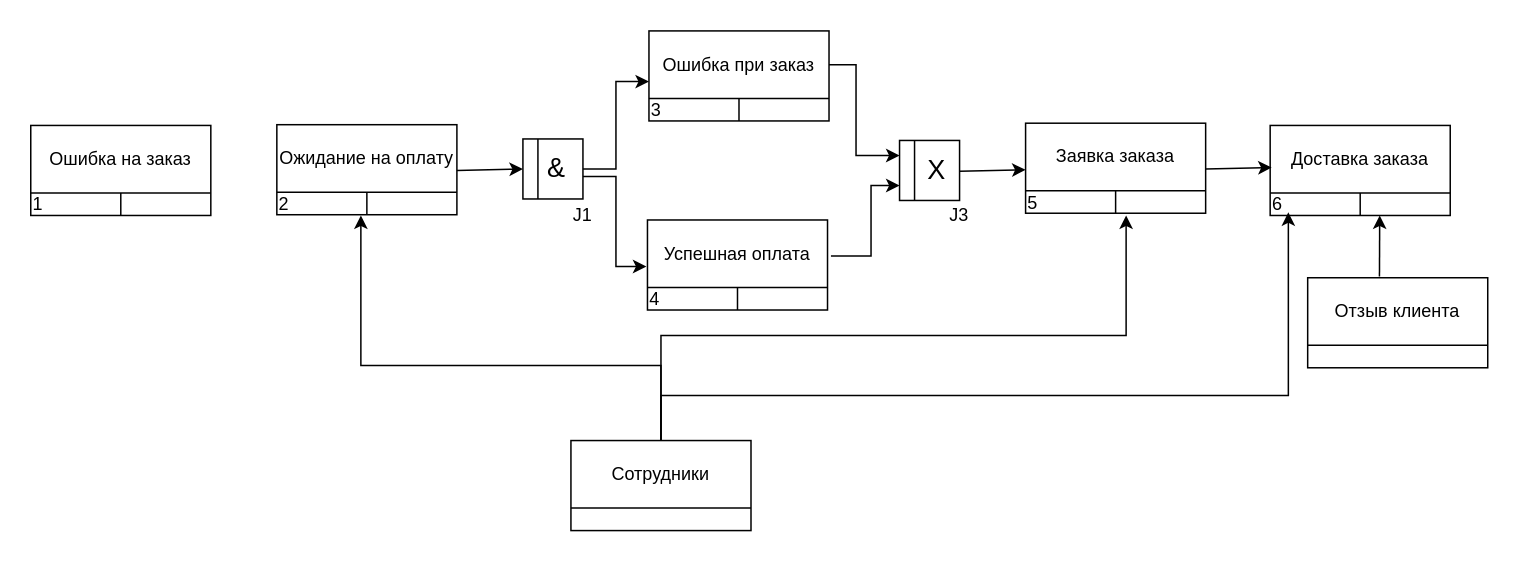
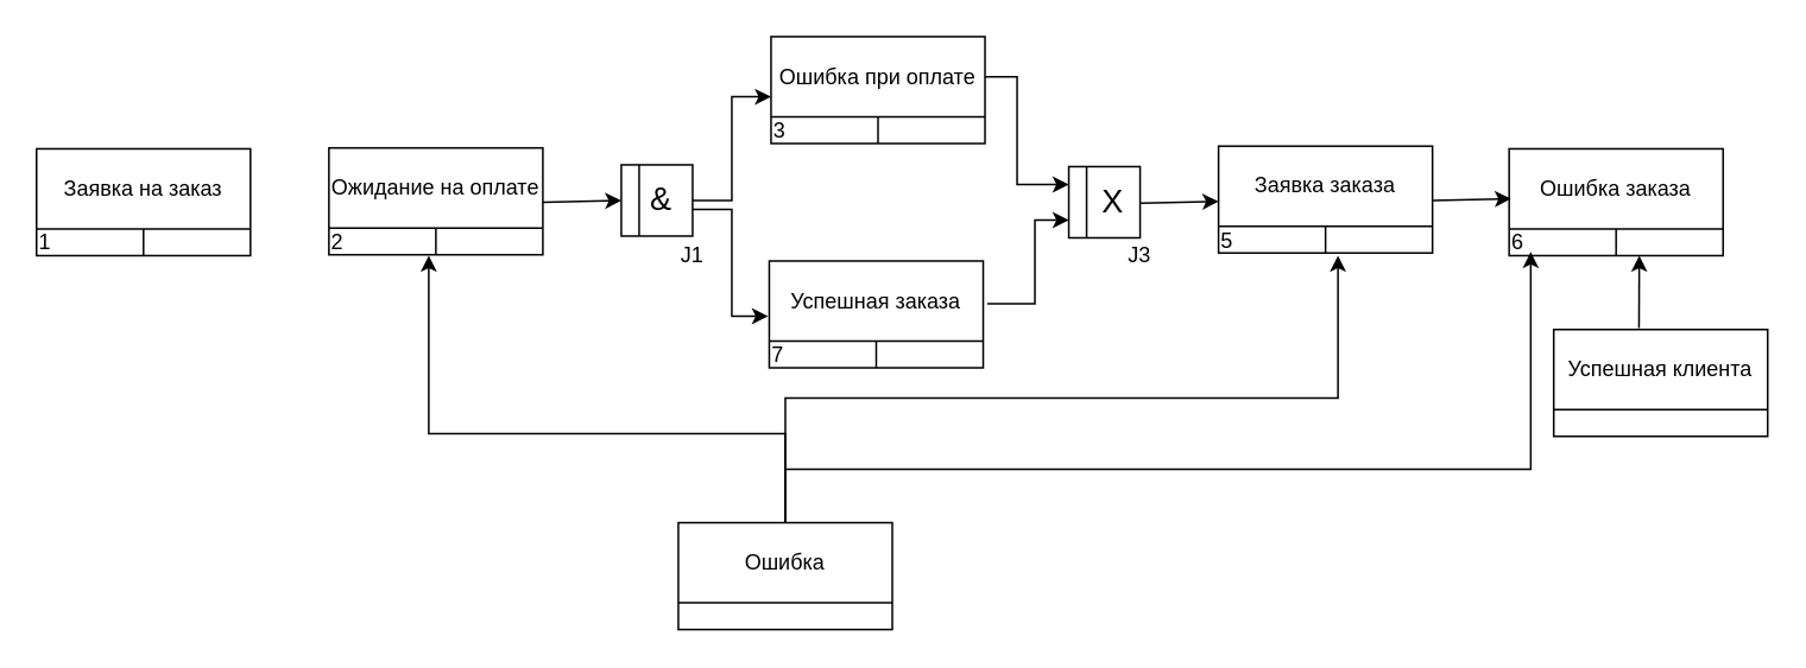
  <mxCell id="0" />
  <mxCell id="1" parent="0" />
  <mxCell id="2" value="" style="rounded=0;whiteSpace=wrap;html=1;" vertex="1" parent="1"><mxGeometry x="20" y="83" width="120" height="60" as="geometry" /></mxCell>
  <mxCell id="3" value="" style="endArrow=none;html=1;rounded=0;entryX=1;entryY=0.75;entryDx=0;entryDy=0;exitX=0;exitY=0.75;exitDx=0;exitDy=0;" edge="1" parent="1" source="2" target="2"><mxGeometry width="50" height="50" relative="1" as="geometry"><mxPoint x="-80" y="273" as="sourcePoint" /><mxPoint x="-30" y="223" as="targetPoint" /></mxGeometry></mxCell>
  <mxCell id="4" value="" style="endArrow=none;html=1;rounded=0;" edge="1" parent="1"><mxGeometry width="50" height="50" relative="1" as="geometry"><mxPoint x="80" y="143" as="sourcePoint" /><mxPoint x="80" y="128" as="targetPoint" /></mxGeometry></mxCell>
- <mxCell id="5" value="Ошибка на заказ" style="text;html=1;strokeColor=none;fillColor=none;align=center;verticalAlign=middle;whiteSpace=wrap;rounded=0;" vertex="1" parent="1"><mxGeometry x="20" y="83" width="120" height="45" as="geometry" /></mxCell>
+ <mxCell id="5" value="Заявка на заказ" style="text;html=1;strokeColor=none;fillColor=none;align=center;verticalAlign=middle;whiteSpace=wrap;rounded=0;" vertex="1" parent="1"><mxGeometry x="20" y="83" width="120" height="45" as="geometry" /></mxCell>
  <mxCell id="6" value="1" style="text;html=1;strokeColor=none;fillColor=none;align=center;verticalAlign=middle;whiteSpace=wrap;rounded=0;" vertex="1" parent="1"><mxGeometry x="20" y="126" width="10" height="20" as="geometry" /></mxCell>
  <mxCell id="7" value="" style="rounded=0;whiteSpace=wrap;html=1;" vertex="1" parent="1"><mxGeometry x="184" y="82.5" width="120" height="60" as="geometry" /></mxCell>
  <mxCell id="8" value="" style="endArrow=none;html=1;rounded=0;entryX=1;entryY=0.75;entryDx=0;entryDy=0;exitX=0;exitY=0.75;exitDx=0;exitDy=0;" edge="1" parent="1" source="7" target="7"><mxGeometry width="50" height="50" relative="1" as="geometry"><mxPoint x="84" y="272.5" as="sourcePoint" /><mxPoint x="134" y="222.5" as="targetPoint" /></mxGeometry></mxCell>
  <mxCell id="9" value="" style="endArrow=none;html=1;rounded=0;" edge="1" parent="1"><mxGeometry width="50" height="50" relative="1" as="geometry"><mxPoint x="244" y="142.5" as="sourcePoint" /><mxPoint x="244" y="127.5" as="targetPoint" /></mxGeometry></mxCell>
- <mxCell id="10" value="Ожидание на оплату" style="text;html=1;strokeColor=none;fillColor=none;align=center;verticalAlign=middle;whiteSpace=wrap;rounded=0;" vertex="1" parent="1"><mxGeometry x="184" y="82.5" width="120" height="45" as="geometry" /></mxCell>
+ <mxCell id="10" value="Ожидание на оплате" style="text;html=1;strokeColor=none;fillColor=none;align=center;verticalAlign=middle;whiteSpace=wrap;rounded=0;" vertex="1" parent="1"><mxGeometry x="184" y="82.5" width="120" height="45" as="geometry" /></mxCell>
  <mxCell id="11" value="2" style="text;html=1;strokeColor=none;fillColor=none;align=center;verticalAlign=middle;whiteSpace=wrap;rounded=0;" vertex="1" parent="1"><mxGeometry x="184" y="125.5" width="10" height="20" as="geometry" /></mxCell>
  <mxCell id="12" value="" style="whiteSpace=wrap;html=1;aspect=fixed;" vertex="1" parent="1"><mxGeometry x="348" y="92" width="40" height="40" as="geometry" /></mxCell>
  <mxCell id="13" value="" style="endArrow=none;html=1;rounded=0;entryX=0.25;entryY=0;entryDx=0;entryDy=0;exitX=0.25;exitY=1;exitDx=0;exitDy=0;" edge="1" parent="1" source="12" target="12"><mxGeometry width="50" height="50" relative="1" as="geometry"><mxPoint x="318" y="192" as="sourcePoint" /><mxPoint x="368" y="142" as="targetPoint" /></mxGeometry></mxCell>
  <mxCell id="14" value="&lt;font style=&quot;font-size: 18px;&quot;&gt;&amp;amp;&amp;nbsp;&lt;/font&gt;" style="text;html=1;strokeColor=none;fillColor=none;align=center;verticalAlign=middle;whiteSpace=wrap;rounded=0;" vertex="1" parent="1"><mxGeometry x="358" y="97" width="30" height="30" as="geometry" /></mxCell>
  <mxCell id="15" value="" style="rounded=0;whiteSpace=wrap;html=1;" vertex="1" parent="1"><mxGeometry x="432" y="20" width="120" height="60" as="geometry" /></mxCell>
  <mxCell id="16" value="" style="endArrow=none;html=1;rounded=0;entryX=1;entryY=0.75;entryDx=0;entryDy=0;exitX=0;exitY=0.75;exitDx=0;exitDy=0;" edge="1" parent="1" source="15" target="15"><mxGeometry width="50" height="50" relative="1" as="geometry"><mxPoint x="332" y="210" as="sourcePoint" /><mxPoint x="382" y="160" as="targetPoint" /></mxGeometry></mxCell>
  <mxCell id="17" value="" style="endArrow=none;html=1;rounded=0;" edge="1" parent="1"><mxGeometry width="50" height="50" relative="1" as="geometry"><mxPoint x="492" y="80" as="sourcePoint" /><mxPoint x="492" y="65" as="targetPoint" /></mxGeometry></mxCell>
- <mxCell id="18" value="Ошибка при заказ" style="text;html=1;strokeColor=none;fillColor=none;align=center;verticalAlign=middle;whiteSpace=wrap;rounded=0;" vertex="1" parent="1"><mxGeometry x="432" y="20" width="120" height="45" as="geometry" /></mxCell>
+ <mxCell id="18" value="Ошибка при оплате" style="text;html=1;strokeColor=none;fillColor=none;align=center;verticalAlign=middle;whiteSpace=wrap;rounded=0;" vertex="1" parent="1"><mxGeometry x="432" y="20" width="120" height="45" as="geometry" /></mxCell>
  <mxCell id="19" value="3" style="text;html=1;strokeColor=none;fillColor=none;align=center;verticalAlign=middle;whiteSpace=wrap;rounded=0;" vertex="1" parent="1"><mxGeometry x="432" y="63" width="10" height="20" as="geometry" /></mxCell>
  <mxCell id="20" value="" style="rounded=0;whiteSpace=wrap;html=1;" vertex="1" parent="1"><mxGeometry x="431" y="146" width="120" height="60" as="geometry" /></mxCell>
  <mxCell id="21" value="" style="endArrow=none;html=1;rounded=0;entryX=1;entryY=0.75;entryDx=0;entryDy=0;exitX=0;exitY=0.75;exitDx=0;exitDy=0;" edge="1" parent="1" source="20" target="20"><mxGeometry width="50" height="50" relative="1" as="geometry"><mxPoint x="331" y="336" as="sourcePoint" /><mxPoint x="381" y="286" as="targetPoint" /></mxGeometry></mxCell>
  <mxCell id="22" value="" style="endArrow=none;html=1;rounded=0;" edge="1" parent="1"><mxGeometry width="50" height="50" relative="1" as="geometry"><mxPoint x="491" y="206" as="sourcePoint" /><mxPoint x="491" y="191" as="targetPoint" /></mxGeometry></mxCell>
- <mxCell id="23" value="Успешная оплата" style="text;html=1;strokeColor=none;fillColor=none;align=center;verticalAlign=middle;whiteSpace=wrap;rounded=0;" vertex="1" parent="1"><mxGeometry x="431" y="146" width="120" height="45" as="geometry" /></mxCell>
- <mxCell id="24" value="4" style="text;html=1;strokeColor=none;fillColor=none;align=center;verticalAlign=middle;whiteSpace=wrap;rounded=0;" vertex="1" parent="1"><mxGeometry x="431" y="189" width="10" height="20" as="geometry" /></mxCell>
+ <mxCell id="23" value="Успешная заказа" style="text;html=1;strokeColor=none;fillColor=none;align=center;verticalAlign=middle;whiteSpace=wrap;rounded=0;" vertex="1" parent="1"><mxGeometry x="431" y="146" width="120" height="45" as="geometry" /></mxCell>
+ <mxCell id="24" value="7" style="text;html=1;strokeColor=none;fillColor=none;align=center;verticalAlign=middle;whiteSpace=wrap;rounded=0;" vertex="1" parent="1"><mxGeometry x="431" y="189" width="10" height="20" as="geometry" /></mxCell>
  <mxCell id="25" value="" style="rounded=0;whiteSpace=wrap;html=1;" vertex="1" parent="1"><mxGeometry x="683" y="81.5" width="120" height="60" as="geometry" /></mxCell>
  <mxCell id="26" value="" style="endArrow=none;html=1;rounded=0;entryX=1;entryY=0.75;entryDx=0;entryDy=0;exitX=0;exitY=0.75;exitDx=0;exitDy=0;" edge="1" parent="1" source="25" target="25"><mxGeometry width="50" height="50" relative="1" as="geometry"><mxPoint x="583" y="271.5" as="sourcePoint" /><mxPoint x="633" y="221.5" as="targetPoint" /></mxGeometry></mxCell>
  <mxCell id="27" value="" style="endArrow=none;html=1;rounded=0;" edge="1" parent="1"><mxGeometry width="50" height="50" relative="1" as="geometry"><mxPoint x="743" y="141.5" as="sourcePoint" /><mxPoint x="743" y="126.5" as="targetPoint" /></mxGeometry></mxCell>
  <mxCell id="28" value="Заявка заказа" style="text;html=1;strokeColor=none;fillColor=none;align=center;verticalAlign=middle;whiteSpace=wrap;rounded=0;" vertex="1" parent="1"><mxGeometry x="683" y="81.5" width="120" height="45" as="geometry" /></mxCell>
  <mxCell id="29" value="5" style="text;html=1;strokeColor=none;fillColor=none;align=center;verticalAlign=middle;whiteSpace=wrap;rounded=0;" vertex="1" parent="1"><mxGeometry x="683" y="124.5" width="10" height="20" as="geometry" /></mxCell>
  <mxCell id="30" value="" style="rounded=0;whiteSpace=wrap;html=1;" vertex="1" parent="1"><mxGeometry x="846" y="83" width="120" height="60" as="geometry" /></mxCell>
  <mxCell id="31" value="" style="endArrow=none;html=1;rounded=0;entryX=1;entryY=0.75;entryDx=0;entryDy=0;exitX=0;exitY=0.75;exitDx=0;exitDy=0;" edge="1" parent="1" source="30" target="30"><mxGeometry width="50" height="50" relative="1" as="geometry"><mxPoint x="746" y="273" as="sourcePoint" /><mxPoint x="796" y="223" as="targetPoint" /></mxGeometry></mxCell>
  <mxCell id="32" value="" style="endArrow=none;html=1;rounded=0;" edge="1" parent="1"><mxGeometry width="50" height="50" relative="1" as="geometry"><mxPoint x="906" y="143" as="sourcePoint" /><mxPoint x="906" y="128" as="targetPoint" /></mxGeometry></mxCell>
- <mxCell id="33" value="Доставка заказа" style="text;html=1;strokeColor=none;fillColor=none;align=center;verticalAlign=middle;whiteSpace=wrap;rounded=0;" vertex="1" parent="1"><mxGeometry x="846" y="83" width="120" height="45" as="geometry" /></mxCell>
+ <mxCell id="33" value="Ошибка заказа" style="text;html=1;strokeColor=none;fillColor=none;align=center;verticalAlign=middle;whiteSpace=wrap;rounded=0;" vertex="1" parent="1"><mxGeometry x="846" y="83" width="120" height="45" as="geometry" /></mxCell>
  <mxCell id="34" value="6" style="text;html=1;strokeColor=none;fillColor=none;align=center;verticalAlign=middle;whiteSpace=wrap;rounded=0;" vertex="1" parent="1"><mxGeometry x="846" y="126" width="10" height="20" as="geometry" /></mxCell>
  <mxCell id="35" value="" style="rounded=0;whiteSpace=wrap;html=1;" vertex="1" parent="1"><mxGeometry x="871" y="184.5" width="120" height="60" as="geometry" /></mxCell>
  <mxCell id="36" value="" style="endArrow=none;html=1;rounded=0;entryX=1;entryY=0.75;entryDx=0;entryDy=0;exitX=0;exitY=0.75;exitDx=0;exitDy=0;" edge="1" parent="1" source="35" target="35"><mxGeometry width="50" height="50" relative="1" as="geometry"><mxPoint x="771" y="374.5" as="sourcePoint" /><mxPoint x="821" y="324.5" as="targetPoint" /></mxGeometry></mxCell>
- <mxCell id="37" value="Отзыв клиента" style="text;html=1;strokeColor=none;fillColor=none;align=center;verticalAlign=middle;whiteSpace=wrap;rounded=0;" vertex="1" parent="1"><mxGeometry x="871" y="184.5" width="120" height="45" as="geometry" /></mxCell>
+ <mxCell id="37" value="Успешная клиента" style="text;html=1;strokeColor=none;fillColor=none;align=center;verticalAlign=middle;whiteSpace=wrap;rounded=0;" vertex="1" parent="1"><mxGeometry x="871" y="184.5" width="120" height="45" as="geometry" /></mxCell>
  <mxCell id="38" value="" style="rounded=0;whiteSpace=wrap;html=1;" vertex="1" parent="1"><mxGeometry x="380" y="293" width="120" height="60" as="geometry" /></mxCell>
  <mxCell id="39" value="" style="endArrow=none;html=1;rounded=0;entryX=1;entryY=0.75;entryDx=0;entryDy=0;exitX=0;exitY=0.75;exitDx=0;exitDy=0;" edge="1" parent="1" source="38" target="38"><mxGeometry width="50" height="50" relative="1" as="geometry"><mxPoint x="280" y="483" as="sourcePoint" /><mxPoint x="330" y="433" as="targetPoint" /></mxGeometry></mxCell>
- <mxCell id="40" value="Сотрудники" style="text;html=1;strokeColor=none;fillColor=none;align=center;verticalAlign=middle;whiteSpace=wrap;rounded=0;" vertex="1" parent="1"><mxGeometry x="380" y="293" width="120" height="45" as="geometry" /></mxCell>
+ <mxCell id="40" value="Ошибка" style="text;html=1;strokeColor=none;fillColor=none;align=center;verticalAlign=middle;whiteSpace=wrap;rounded=0;" vertex="1" parent="1"><mxGeometry x="380" y="293" width="120" height="45" as="geometry" /></mxCell>
  <mxCell id="41" value="" style="whiteSpace=wrap;html=1;aspect=fixed;" vertex="1" parent="1"><mxGeometry x="599" y="93" width="40" height="40" as="geometry" /></mxCell>
  <mxCell id="42" value="" style="endArrow=none;html=1;rounded=0;entryX=0.25;entryY=0;entryDx=0;entryDy=0;exitX=0.25;exitY=1;exitDx=0;exitDy=0;" edge="1" parent="1" source="41" target="41"><mxGeometry width="50" height="50" relative="1" as="geometry"><mxPoint x="569" y="193" as="sourcePoint" /><mxPoint x="619" y="143" as="targetPoint" /></mxGeometry></mxCell>
  <mxCell id="43" value="&lt;font style=&quot;font-size: 18px;&quot;&gt;X&lt;/font&gt;" style="text;html=1;strokeColor=none;fillColor=none;align=center;verticalAlign=middle;whiteSpace=wrap;rounded=0;" vertex="1" parent="1"><mxGeometry x="609" y="98" width="30" height="30" as="geometry" /></mxCell>
  <mxCell id="44" value="" style="endArrow=classic;html=1;rounded=0;exitX=1;exitY=0.5;exitDx=0;exitDy=0;entryX=0;entryY=0.5;entryDx=0;entryDy=0;" edge="1" parent="1"><mxGeometry width="50" height="50" relative="1" as="geometry"><mxPoint x="304" y="113" as="sourcePoint" /><mxPoint x="348" y="112" as="targetPoint" /></mxGeometry></mxCell>
  <mxCell id="45" value="" style="endArrow=classic;html=1;rounded=0;exitX=1;exitY=0.5;exitDx=0;exitDy=0;entryX=0;entryY=0.75;entryDx=0;entryDy=0;edgeStyle=elbowEdgeStyle;" edge="1" parent="1" source="14" target="18"><mxGeometry width="50" height="50" relative="1" as="geometry"><mxPoint x="314" y="123" as="sourcePoint" /><mxPoint x="358" y="122" as="targetPoint" /></mxGeometry></mxCell>
  <mxCell id="46" value="" style="endArrow=classic;html=1;rounded=0;entryX=-0.006;entryY=0.578;entryDx=0;entryDy=0;edgeStyle=elbowEdgeStyle;entryPerimeter=0;exitX=1;exitY=0.5;exitDx=0;exitDy=0;" edge="1" parent="1"><mxGeometry width="50" height="50" relative="1" as="geometry"><mxPoint x="388" y="117" as="sourcePoint" /><mxPoint x="430.28" y="177.01" as="targetPoint" /><Array as="points"><mxPoint x="410" y="143" /></Array></mxGeometry></mxCell>
  <mxCell id="47" value="" style="endArrow=classic;html=1;rounded=0;exitX=1;exitY=0.5;exitDx=0;exitDy=0;entryX=0;entryY=0.25;entryDx=0;entryDy=0;edgeStyle=elbowEdgeStyle;" edge="1" parent="1" source="18" target="41"><mxGeometry width="50" height="50" relative="1" as="geometry"><mxPoint x="398" y="122" as="sourcePoint" /><mxPoint x="442" y="64" as="targetPoint" /><Array as="points"><mxPoint x="570" y="73" /></Array></mxGeometry></mxCell>
  <mxCell id="48" value="" style="endArrow=classic;html=1;rounded=0;exitX=1.019;exitY=0.533;exitDx=0;exitDy=0;entryX=0;entryY=0.75;entryDx=0;entryDy=0;edgeStyle=elbowEdgeStyle;exitPerimeter=0;" edge="1" parent="1" source="23" target="41"><mxGeometry width="50" height="50" relative="1" as="geometry"><mxPoint x="562" y="53" as="sourcePoint" /><mxPoint x="609" y="113" as="targetPoint" /><Array as="points"><mxPoint x="580" y="143" /></Array></mxGeometry></mxCell>
  <mxCell id="49" value="" style="endArrow=classic;html=1;rounded=0;exitX=1;exitY=0.5;exitDx=0;exitDy=0;entryX=0;entryY=0.5;entryDx=0;entryDy=0;" edge="1" parent="1"><mxGeometry width="50" height="50" relative="1" as="geometry"><mxPoint x="639" y="113.5" as="sourcePoint" /><mxPoint x="683" y="112.5" as="targetPoint" /></mxGeometry></mxCell>
  <mxCell id="50" value="" style="endArrow=classic;html=1;rounded=0;exitX=1;exitY=0.5;exitDx=0;exitDy=0;entryX=0;entryY=0.5;entryDx=0;entryDy=0;" edge="1" parent="1"><mxGeometry width="50" height="50" relative="1" as="geometry"><mxPoint x="803" y="112" as="sourcePoint" /><mxPoint x="847" y="111" as="targetPoint" /></mxGeometry></mxCell>
  <mxCell id="51" value="" style="endArrow=classic;html=1;rounded=0;exitX=0.632;exitY=-0.019;exitDx=0;exitDy=0;entryX=0.75;entryY=1;entryDx=0;entryDy=0;exitPerimeter=0;strokeWidth=1;" edge="1" parent="1"><mxGeometry width="50" height="50" relative="1" as="geometry"><mxPoint x="918.84" y="183.645" as="sourcePoint" /><mxPoint x="919" y="143" as="targetPoint" /></mxGeometry></mxCell>
  <mxCell id="52" value="" style="endArrow=classic;html=1;rounded=0;edgeStyle=elbowEdgeStyle;elbow=vertical;exitX=0.5;exitY=0;exitDx=0;exitDy=0;" edge="1" parent="1" source="40"><mxGeometry width="50" height="50" relative="1" as="geometry"><mxPoint x="300" y="323" as="sourcePoint" /><mxPoint x="240" y="143" as="targetPoint" /><Array as="points"><mxPoint x="340" y="243" /></Array></mxGeometry></mxCell>
  <mxCell id="53" value="" style="endArrow=classic;html=1;rounded=0;edgeStyle=elbowEdgeStyle;elbow=vertical;exitX=0.5;exitY=0;exitDx=0;exitDy=0;" edge="1" parent="1" source="40"><mxGeometry width="50" height="50" relative="1" as="geometry"><mxPoint x="450" y="303" as="sourcePoint" /><mxPoint x="750" y="143" as="targetPoint" /><Array as="points"><mxPoint x="600" y="223" /></Array></mxGeometry></mxCell>
  <mxCell id="54" value="" style="endArrow=classic;html=1;rounded=0;edgeStyle=elbowEdgeStyle;elbow=vertical;entryX=0.101;entryY=0.965;entryDx=0;entryDy=0;entryPerimeter=0;" edge="1" parent="1" target="30"><mxGeometry width="50" height="50" relative="1" as="geometry"><mxPoint x="440" y="293" as="sourcePoint" /><mxPoint x="260" y="163" as="targetPoint" /><Array as="points"><mxPoint x="360" y="263" /></Array></mxGeometry></mxCell>
  <mxCell id="55" value="J1" style="text;html=1;strokeColor=none;fillColor=none;align=center;verticalAlign=middle;whiteSpace=wrap;rounded=0;" vertex="1" parent="1"><mxGeometry x="358" y="128" width="60" height="30" as="geometry" /></mxCell>
  <mxCell id="56" value="J3" style="text;html=1;strokeColor=none;fillColor=none;align=center;verticalAlign=middle;whiteSpace=wrap;rounded=0;" vertex="1" parent="1"><mxGeometry x="609" y="128" width="60" height="30" as="geometry" /></mxCell>
